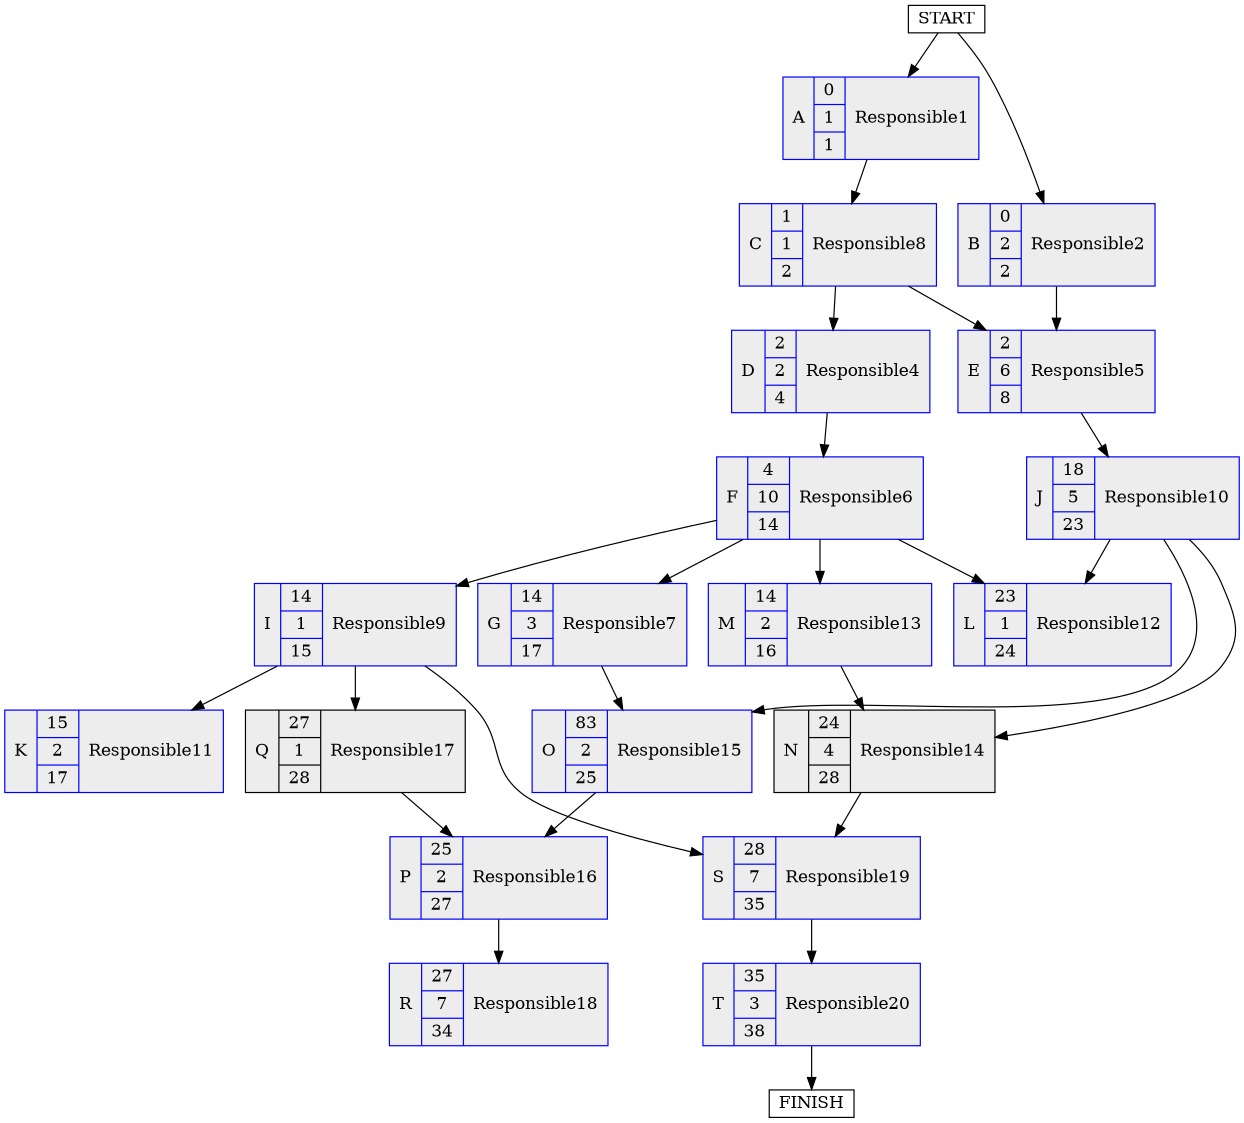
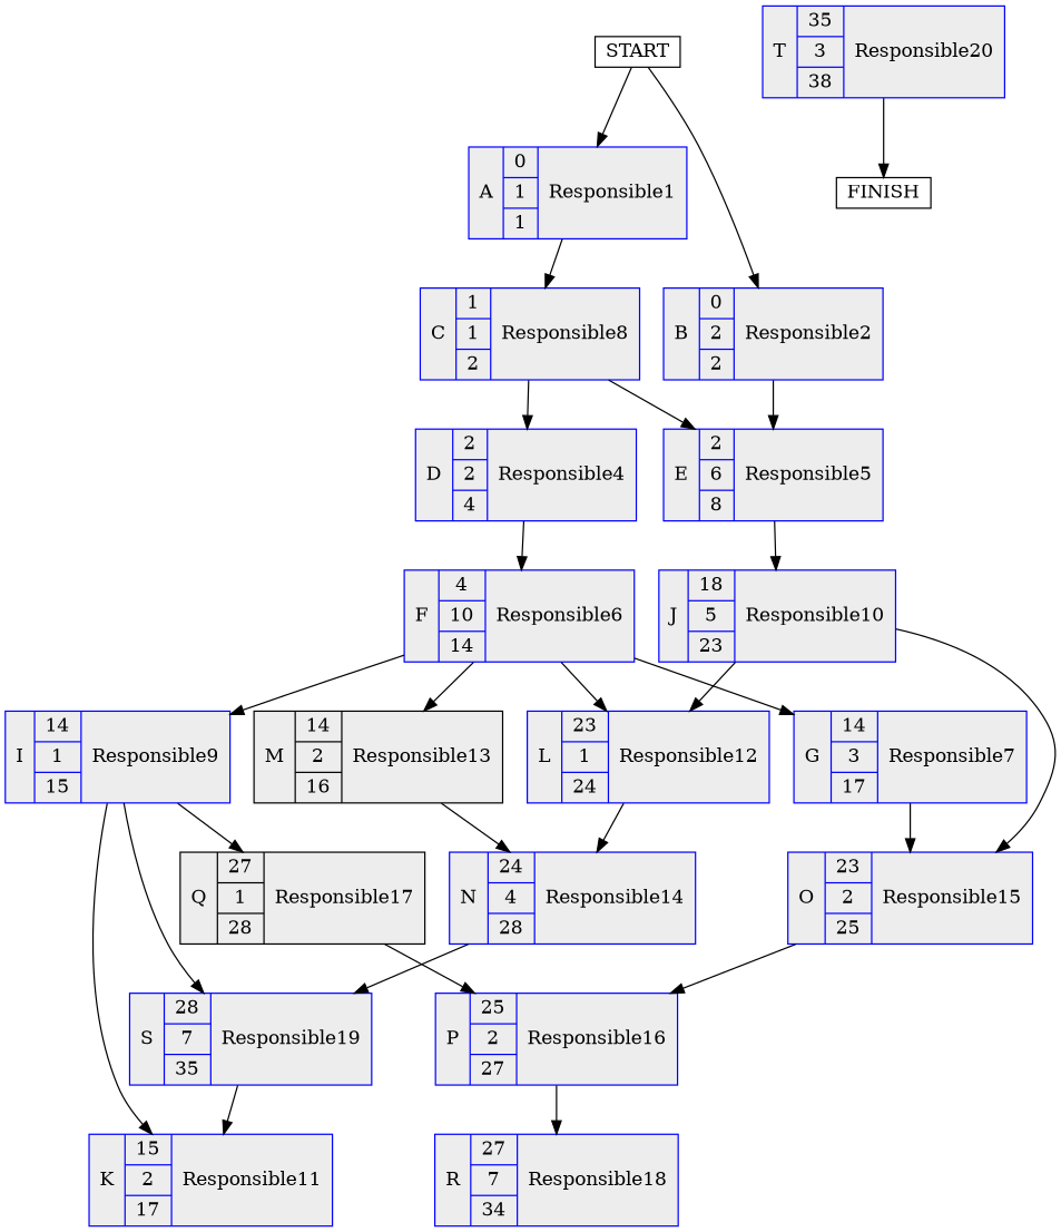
  digraph {
    rankdir=TB
    node [color=blue fillcolor=grey93 shape=record style=filled]
    n1 [height=.1 label="<f0>A |{0|1|1}|<f2>Responsible1"]
    n2 [height=.1 label="<f0>C |{1|1|2}|<f2>Responsible8"]
    n3 [height=.1 label="<f0>E |{2|6|8}|<f2>Responsible5"]
    n4 [height=.1 label="<f0>D |{2|2|4}|<f2>Responsible4"]
    n5 [height=.1 label="<f0>B |{0|2|2}|<f2>Responsible2"]
    n6 [height=.1 label="<f0>J |{18|5|23}|<f2>Responsible10"]
    n7 [height=.1 label="<f0>F |{4|10|14}|<f2>Responsible6"]
    n8 [height=.1 label="<f0>G |{14|3|17}|<f2>Responsible7"]
    n9 [height=.1 label="<f0>I |{14|1|15}|<f2>Responsible9"]
    n10 [height=.1 label="<f0>L |{23|1|24}|<f2>Responsible12"]
-   n11 [height=.1 label="<f0>M |{14|2|16}|<f2>Responsible13"]
-   n12 [height=.1 label="<f0>O |{83|2|25}|<f2>Responsible15"]
+   n11 [color=black height=.1 label="<f0>M |{14|2|16}|<f2>Responsible13"]
+   n12 [height=.1 label="<f0>O |{23|2|25}|<f2>Responsible15"]
    n13 [height=.1 label="<f0>K |{15|2|17}|<f2>Responsible11"]
    n14 [color=black height=.1 label="<f0>Q |{27|1|28}|<f2>Responsible17"]
    n15 [height=.1 label="<f0>S |{28|7|35}|<f2>Responsible19"]
-   n16 [color=black height=.1 label="<f0>N |{24|4|28}|<f2>Responsible14"]
+   n16 [height=.1 label="<f0>N |{24|4|28}|<f2>Responsible14"]
    n17 [height=.1 label="<f0>P |{25|2|27}|<f2>Responsible16"]
    n18 [height=.1 label="<f0>T |{35|3|38}|<f2>Responsible20"]
    n19 [height=.1 label="<f0>R |{27|7|34}|<f2>Responsible18"]
    FINISH [height=.1 color="" fillcolor="" style=""]
    START [height=.1 color="" fillcolor="" style=""]
    n1 -> n2
    n2 -> n3
    n2 -> n4
    n3 -> n6
    n4 -> n7
    n5 -> n3
    n6 -> n10
    n6 -> n12
    n7 -> n8
    n7 -> n9
    n7 -> n10
    n7 -> n11
    n8 -> n12
    n9 -> n13
    n9 -> n14
    n9 -> n15
-   n6 -> n16
+   n10 -> n16
    n11 -> n16
    n12 -> n17
    n14 -> n17
-   n15 -> n18
+   n15 -> n13
    n16 -> n15
    n17 -> n19
    n18 -> FINISH
    START -> n1
    START -> n5
  }
